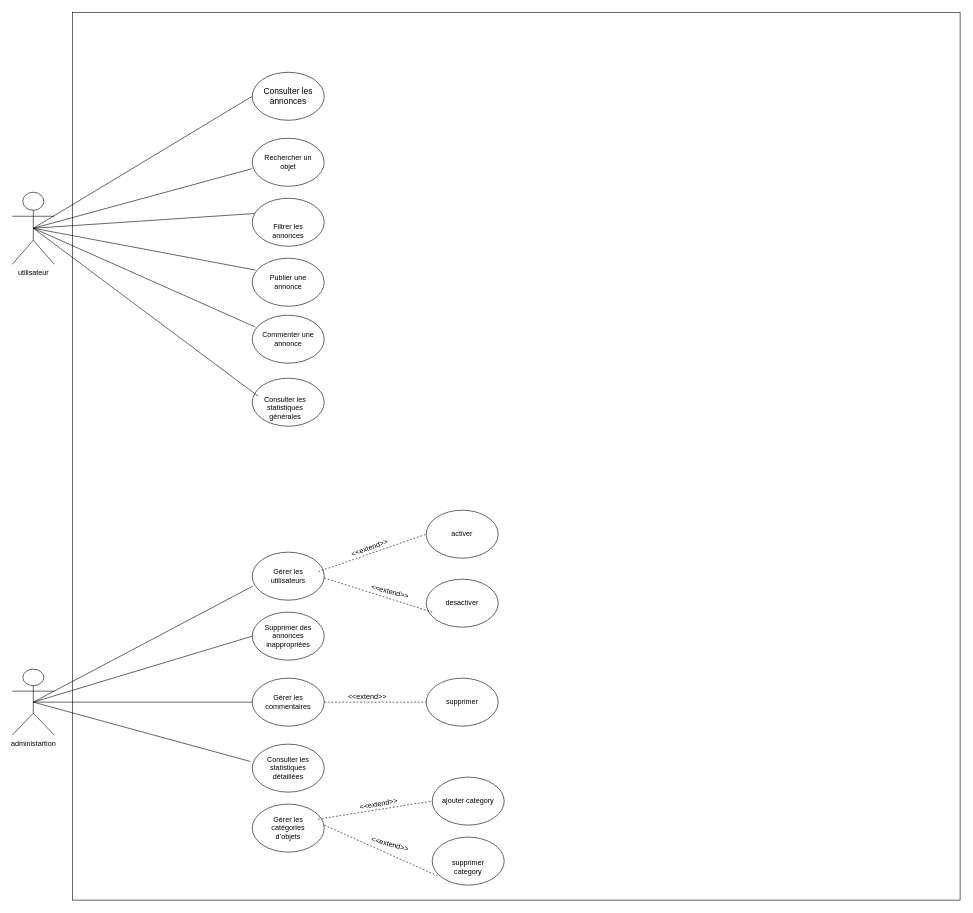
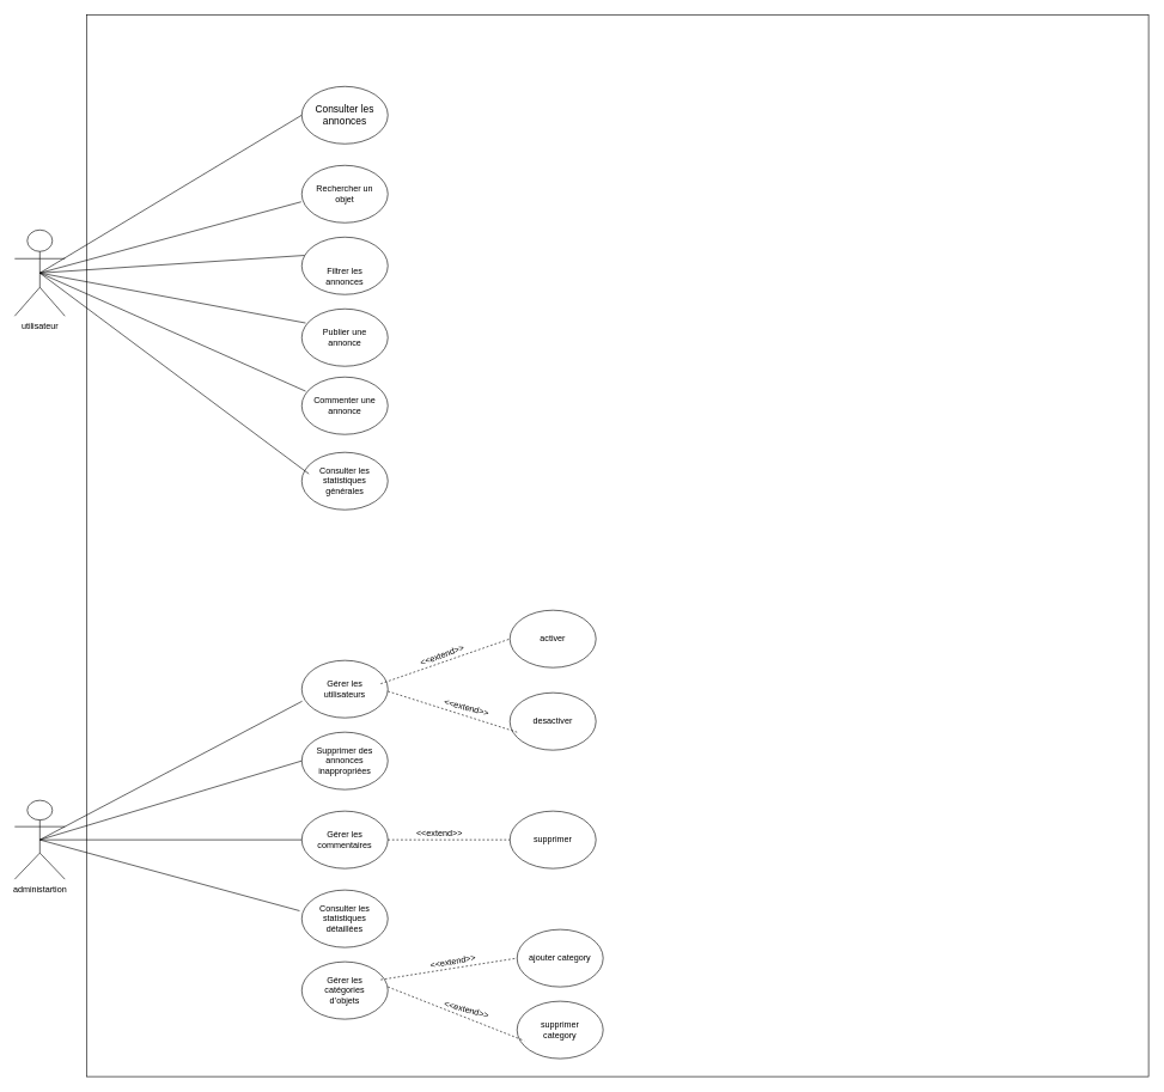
  <mxCell id="0" />
  <mxCell id="1" parent="0" />
  <mxCell id="2" value="" style="whiteSpace=wrap;html=1;aspect=fixed;" parent="1" vertex="1"><mxGeometry x="120" y="20" width="1480" height="1480" as="geometry" /></mxCell>
  <mxCell id="3" value="utilisateur" style="shape=umlActor;verticalLabelPosition=bottom;verticalAlign=top;html=1;outlineConnect=0;" parent="1" vertex="1"><mxGeometry x="20" y="320" width="70" height="120" as="geometry" /></mxCell>
  <mxCell id="4" value="" style="ellipse;whiteSpace=wrap;html=1;" parent="1" vertex="1"><mxGeometry x="420" y="120" width="120" height="80" as="geometry" /></mxCell>
  <mxCell id="5" value="&lt;font style=&quot;font-size: 14px;&quot;&gt;Consulter les annonces&lt;/font&gt;" style="text;html=1;align=center;verticalAlign=middle;whiteSpace=wrap;rounded=0;" parent="1" vertex="1"><mxGeometry x="430" y="145" width="100" height="30" as="geometry" /></mxCell>
  <mxCell id="6" value="" style="ellipse;whiteSpace=wrap;html=1;" parent="1" vertex="1"><mxGeometry x="420" y="230" width="120" height="80" as="geometry" /></mxCell>
  <mxCell id="7" value="Rechercher un objet" style="text;html=1;align=center;verticalAlign=middle;whiteSpace=wrap;rounded=0;" parent="1" vertex="1"><mxGeometry x="430" y="255" width="100" height="30" as="geometry" /></mxCell>
  <mxCell id="8" value="" style="ellipse;whiteSpace=wrap;html=1;" parent="1" vertex="1"><mxGeometry x="420" y="330" width="120" height="80" as="geometry" /></mxCell>
  <mxCell id="9" value="Filtrer les annonces" style="text;html=1;align=center;verticalAlign=middle;whiteSpace=wrap;rounded=0;" parent="1" vertex="1"><mxGeometry x="430" y="370" width="100" height="30" as="geometry" /></mxCell>
  <mxCell id="10" value="" style="ellipse;whiteSpace=wrap;html=1;" parent="1" vertex="1"><mxGeometry x="420" y="430" width="120" height="80" as="geometry" /></mxCell>
  <mxCell id="11" value="Publier une annonce" style="text;html=1;align=center;verticalAlign=middle;whiteSpace=wrap;rounded=0;" parent="1" vertex="1"><mxGeometry x="430" y="455" width="100" height="30" as="geometry" /></mxCell>
  <mxCell id="12" value="" style="ellipse;whiteSpace=wrap;html=1;" parent="1" vertex="1"><mxGeometry x="420" y="525" width="120" height="80" as="geometry" /></mxCell>
  <mxCell id="13" value="Commenter une annonce" style="text;html=1;align=center;verticalAlign=middle;whiteSpace=wrap;rounded=0;" parent="1" vertex="1"><mxGeometry x="430" y="550" width="100" height="30" as="geometry" /></mxCell>
  <mxCell id="14" value="" style="ellipse;whiteSpace=wrap;html=1;" parent="1" vertex="1"><mxGeometry x="420" y="630" width="120" height="80" as="geometry" /></mxCell>
- <mxCell id="15" value="Consulter les statistiques générales" style="text;html=1;align=center;verticalAlign=middle;whiteSpace=wrap;rounded=0;" parent="1" vertex="1"><mxGeometry x="425" y="665" width="100" height="30" as="geometry" /></mxCell>
+ <mxCell id="15" value="Consulter les statistiques générales" style="text;html=1;align=center;verticalAlign=middle;whiteSpace=wrap;rounded=0;" parent="1" vertex="1"><mxGeometry x="430" y="655" width="100" height="30" as="geometry" /></mxCell>
  <mxCell id="16" value="" style="endArrow=none;html=1;rounded=0;exitX=0.5;exitY=0.5;exitDx=0;exitDy=0;exitPerimeter=0;entryX=0;entryY=0.5;entryDx=0;entryDy=0;" parent="1" source="3" target="4" edge="1"><mxGeometry width="50" height="50" relative="1" as="geometry"><mxPoint x="450" y="210" as="sourcePoint" /><mxPoint x="500" y="160" as="targetPoint" /></mxGeometry></mxCell>
  <mxCell id="17" value="" style="endArrow=none;html=1;rounded=0;exitX=0.5;exitY=0.5;exitDx=0;exitDy=0;exitPerimeter=0;entryX=-0.006;entryY=0.635;entryDx=0;entryDy=0;entryPerimeter=0;" parent="1" source="3" target="6" edge="1"><mxGeometry width="50" height="50" relative="1" as="geometry"><mxPoint x="215" y="395" as="sourcePoint" /><mxPoint x="430" y="170" as="targetPoint" /></mxGeometry></mxCell>
  <mxCell id="18" value="" style="endArrow=none;html=1;rounded=0;exitX=0.5;exitY=0.5;exitDx=0;exitDy=0;exitPerimeter=0;entryX=0.031;entryY=0.318;entryDx=0;entryDy=0;entryPerimeter=0;" parent="1" source="3" target="8" edge="1"><mxGeometry width="50" height="50" relative="1" as="geometry"><mxPoint x="215" y="395" as="sourcePoint" /><mxPoint x="429" y="291" as="targetPoint" /></mxGeometry></mxCell>
  <mxCell id="19" value="" style="endArrow=none;html=1;rounded=0;exitX=0.5;exitY=0.5;exitDx=0;exitDy=0;exitPerimeter=0;entryX=0.045;entryY=0.246;entryDx=0;entryDy=0;entryPerimeter=0;" parent="1" source="3" target="10" edge="1"><mxGeometry width="50" height="50" relative="1" as="geometry"><mxPoint x="215" y="395" as="sourcePoint" /><mxPoint x="434" y="365" as="targetPoint" /></mxGeometry></mxCell>
  <mxCell id="20" value="" style="endArrow=none;html=1;rounded=0;exitX=0.5;exitY=0.5;exitDx=0;exitDy=0;exitPerimeter=0;entryX=0.045;entryY=0.247;entryDx=0;entryDy=0;entryPerimeter=0;" parent="1" source="3" target="12" edge="1"><mxGeometry width="50" height="50" relative="1" as="geometry"><mxPoint x="215" y="395" as="sourcePoint" /><mxPoint x="435" y="460" as="targetPoint" /></mxGeometry></mxCell>
  <mxCell id="21" value="" style="endArrow=none;html=1;rounded=0;exitX=0.5;exitY=0.5;exitDx=0;exitDy=0;exitPerimeter=0;entryX=0.083;entryY=0.375;entryDx=0;entryDy=0;entryPerimeter=0;" parent="1" source="3" target="14" edge="1"><mxGeometry width="50" height="50" relative="1" as="geometry"><mxPoint x="215" y="395" as="sourcePoint" /><mxPoint x="435" y="555" as="targetPoint" /></mxGeometry></mxCell>
  <mxCell id="22" value="administartion" style="shape=umlActor;verticalLabelPosition=bottom;verticalAlign=top;html=1;outlineConnect=0;" parent="1" vertex="1"><mxGeometry x="20" y="1115" width="70" height="110" as="geometry" /></mxCell>
  <mxCell id="23" value="" style="ellipse;whiteSpace=wrap;html=1;" parent="1" vertex="1"><mxGeometry x="420" y="920" width="120" height="80" as="geometry" /></mxCell>
  <mxCell id="24" value="Gérer les utilisateurs" style="text;html=1;align=center;verticalAlign=middle;whiteSpace=wrap;rounded=0;" parent="1" vertex="1"><mxGeometry x="430" y="945" width="100" height="30" as="geometry" /></mxCell>
  <mxCell id="25" value="" style="ellipse;whiteSpace=wrap;html=1;" parent="1" vertex="1"><mxGeometry x="420" y="1020" width="120" height="80" as="geometry" /></mxCell>
  <mxCell id="26" value="Supprimer des annonces inappropriées" style="text;html=1;align=center;verticalAlign=middle;whiteSpace=wrap;rounded=0;" parent="1" vertex="1"><mxGeometry x="430" y="1045" width="100" height="30" as="geometry" /></mxCell>
  <mxCell id="27" value="" style="ellipse;whiteSpace=wrap;html=1;" parent="1" vertex="1"><mxGeometry x="420" y="1130" width="120" height="80" as="geometry" /></mxCell>
  <mxCell id="28" value="Gérer les commentaires" style="text;html=1;align=center;verticalAlign=middle;whiteSpace=wrap;rounded=0;" parent="1" vertex="1"><mxGeometry x="430" y="1155" width="100" height="30" as="geometry" /></mxCell>
  <mxCell id="29" value="" style="ellipse;whiteSpace=wrap;html=1;" parent="1" vertex="1"><mxGeometry x="420" y="1240" width="120" height="80" as="geometry" /></mxCell>
  <mxCell id="30" value="Consulter les statistiques détaillées" style="text;html=1;align=center;verticalAlign=middle;whiteSpace=wrap;rounded=0;" parent="1" vertex="1"><mxGeometry x="430" y="1265" width="100" height="30" as="geometry" /></mxCell>
  <mxCell id="31" value="" style="ellipse;whiteSpace=wrap;html=1;" parent="1" vertex="1"><mxGeometry x="420" y="1340" width="120" height="80" as="geometry" /></mxCell>
  <mxCell id="32" value="Gérer les catégories d’objets" style="text;html=1;align=center;verticalAlign=middle;whiteSpace=wrap;rounded=0;" parent="1" vertex="1"><mxGeometry x="430" y="1365" width="100" height="30" as="geometry" /></mxCell>
  <mxCell id="33" value="" style="endArrow=none;html=1;rounded=0;exitX=0.5;exitY=0.5;exitDx=0;exitDy=0;exitPerimeter=0;entryX=0.005;entryY=0.71;entryDx=0;entryDy=0;entryPerimeter=0;" parent="1" source="22" target="23" edge="1"><mxGeometry width="50" height="50" relative="1" as="geometry"><mxPoint x="590" y="830" as="sourcePoint" /><mxPoint x="640" y="780" as="targetPoint" /></mxGeometry></mxCell>
  <mxCell id="34" value="" style="endArrow=none;html=1;rounded=0;exitX=0.5;exitY=0.5;exitDx=0;exitDy=0;exitPerimeter=0;entryX=0;entryY=0.5;entryDx=0;entryDy=0;" parent="1" source="22" target="25" edge="1"><mxGeometry width="50" height="50" relative="1" as="geometry"><mxPoint x="215" y="1180" as="sourcePoint" /><mxPoint x="431" y="987" as="targetPoint" /></mxGeometry></mxCell>
  <mxCell id="35" value="" style="endArrow=none;html=1;rounded=0;exitX=0.5;exitY=0.5;exitDx=0;exitDy=0;exitPerimeter=0;entryX=0;entryY=0.5;entryDx=0;entryDy=0;" parent="1" source="22" target="27" edge="1"><mxGeometry width="50" height="50" relative="1" as="geometry"><mxPoint x="215" y="1180" as="sourcePoint" /><mxPoint x="430" y="1070" as="targetPoint" /></mxGeometry></mxCell>
  <mxCell id="36" value="" style="endArrow=none;html=1;rounded=0;exitX=0.5;exitY=0.5;exitDx=0;exitDy=0;exitPerimeter=0;entryX=-0.025;entryY=0.362;entryDx=0;entryDy=0;entryPerimeter=0;" parent="1" source="22" target="29" edge="1"><mxGeometry width="50" height="50" relative="1" as="geometry"><mxPoint x="215" y="1180" as="sourcePoint" /><mxPoint x="430" y="1180" as="targetPoint" /></mxGeometry></mxCell>
  <mxCell id="37" value="" style="ellipse;whiteSpace=wrap;html=1;" parent="1" vertex="1"><mxGeometry x="710" y="850" width="120" height="80" as="geometry" /></mxCell>
  <mxCell id="38" value="activer" style="text;html=1;align=center;verticalAlign=middle;whiteSpace=wrap;rounded=0;" parent="1" vertex="1"><mxGeometry x="720" y="875" width="100" height="30" as="geometry" /></mxCell>
  <mxCell id="39" value="" style="ellipse;whiteSpace=wrap;html=1;" parent="1" vertex="1"><mxGeometry x="710" y="965" width="120" height="80" as="geometry" /></mxCell>
  <mxCell id="40" value="desactiver" style="text;html=1;align=center;verticalAlign=middle;whiteSpace=wrap;rounded=0;" parent="1" vertex="1"><mxGeometry x="720" y="990" width="100" height="30" as="geometry" /></mxCell>
  <mxCell id="41" value="" style="ellipse;whiteSpace=wrap;html=1;" parent="1" vertex="1"><mxGeometry x="710" y="1130" width="120" height="80" as="geometry" /></mxCell>
  <mxCell id="42" value="supprimer" style="text;html=1;align=center;verticalAlign=middle;whiteSpace=wrap;rounded=0;" parent="1" vertex="1"><mxGeometry x="720" y="1155" width="100" height="30" as="geometry" /></mxCell>
  <mxCell id="43" value="" style="ellipse;whiteSpace=wrap;html=1;" parent="1" vertex="1"><mxGeometry x="720" y="1295" width="120" height="80" as="geometry" /></mxCell>
  <mxCell id="44" value="ajouter category" style="text;html=1;align=center;verticalAlign=middle;whiteSpace=wrap;rounded=0;" parent="1" vertex="1"><mxGeometry x="730" y="1320" width="100" height="30" as="geometry" /></mxCell>
  <mxCell id="45" value="" style="ellipse;whiteSpace=wrap;html=1;" parent="1" vertex="1"><mxGeometry x="720" y="1395" width="120" height="80" as="geometry" /></mxCell>
- <mxCell id="46" value="supprimer category" style="text;html=1;align=center;verticalAlign=middle;whiteSpace=wrap;rounded=0;" parent="1" vertex="1"><mxGeometry x="730" y="1430" width="100" height="30" as="geometry" /></mxCell>
+ <mxCell id="46" value="supprimer category" style="text;html=1;align=center;verticalAlign=middle;whiteSpace=wrap;rounded=0;" parent="1" vertex="1"><mxGeometry x="730" y="1420" width="100" height="30" as="geometry" /></mxCell>
  <mxCell id="47" value="" style="endArrow=none;dashed=1;html=1;rounded=0;exitX=1;exitY=0.25;exitDx=0;exitDy=0;entryX=0;entryY=0.5;entryDx=0;entryDy=0;" parent="1" source="24" target="37" edge="1"><mxGeometry width="50" height="50" relative="1" as="geometry"><mxPoint x="630" y="1180" as="sourcePoint" /><mxPoint x="680" y="1130" as="targetPoint" /></mxGeometry></mxCell>
  <mxCell id="48" value="" style="endArrow=none;dashed=1;html=1;rounded=0;exitX=1;exitY=0.25;exitDx=0;exitDy=0;entryX=0;entryY=1;entryDx=0;entryDy=0;" parent="1" target="40" edge="1"><mxGeometry width="50" height="50" relative="1" as="geometry"><mxPoint x="540" y="963" as="sourcePoint" /><mxPoint x="720" y="900" as="targetPoint" /></mxGeometry></mxCell>
  <mxCell id="49" value="" style="endArrow=none;dashed=1;html=1;rounded=0;exitX=1;exitY=0.5;exitDx=0;exitDy=0;entryX=0;entryY=0.5;entryDx=0;entryDy=0;" parent="1" source="27" target="41" edge="1"><mxGeometry width="50" height="50" relative="1" as="geometry"><mxPoint x="550" y="973" as="sourcePoint" /><mxPoint x="730" y="1030" as="targetPoint" /></mxGeometry></mxCell>
  <mxCell id="50" value="" style="endArrow=none;dashed=1;html=1;rounded=0;exitX=1;exitY=0;exitDx=0;exitDy=0;entryX=0;entryY=0.5;entryDx=0;entryDy=0;" parent="1" source="32" target="43" edge="1"><mxGeometry width="50" height="50" relative="1" as="geometry"><mxPoint x="550" y="1180" as="sourcePoint" /><mxPoint x="720" y="1180" as="targetPoint" /></mxGeometry></mxCell>
  <mxCell id="51" value="" style="endArrow=none;dashed=1;html=1;rounded=0;exitX=1;exitY=0;exitDx=0;exitDy=0;entryX=0;entryY=1;entryDx=0;entryDy=0;" parent="1" target="46" edge="1"><mxGeometry width="50" height="50" relative="1" as="geometry"><mxPoint x="540" y="1375" as="sourcePoint" /><mxPoint x="730" y="1345" as="targetPoint" /></mxGeometry></mxCell>
  <mxCell id="52" value="&amp;lt;&amp;lt;extend&amp;gt;&amp;gt;" style="text;html=1;align=center;verticalAlign=middle;whiteSpace=wrap;rounded=0;" parent="1" vertex="1"><mxGeometry x="582" y="1146" width="60" height="30" as="geometry" /></mxCell>
  <mxCell id="53" value="&amp;lt;&amp;lt;extend&amp;gt;&amp;gt;" style="text;html=1;align=center;verticalAlign=middle;whiteSpace=wrap;rounded=0;rotation=-10;" parent="1" vertex="1"><mxGeometry x="601" y="1325" width="60" height="30" as="geometry" /></mxCell>
  <mxCell id="54" value="&amp;lt;&amp;lt;extend&amp;gt;&amp;gt;" style="text;html=1;align=center;verticalAlign=middle;whiteSpace=wrap;rounded=0;rotation=15;" parent="1" vertex="1"><mxGeometry x="620" y="1392" width="60" height="30" as="geometry" /></mxCell>
  <mxCell id="55" value="&amp;lt;&amp;lt;extend&amp;gt;&amp;gt;" style="text;html=1;align=center;verticalAlign=middle;whiteSpace=wrap;rounded=0;rotation=-20;" parent="1" vertex="1"><mxGeometry x="586" y="898" width="60" height="30" as="geometry" /></mxCell>
  <mxCell id="56" value="&amp;lt;&amp;lt;extend&amp;gt;&amp;gt;" style="text;html=1;align=center;verticalAlign=middle;whiteSpace=wrap;rounded=0;rotation=15;" parent="1" vertex="1"><mxGeometry x="620" y="971" width="60" height="30" as="geometry" /></mxCell>
